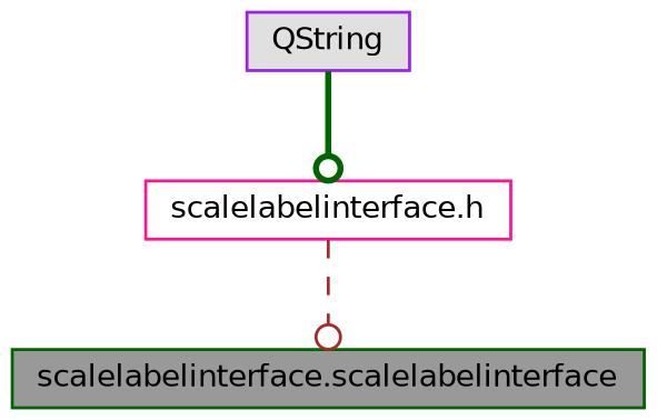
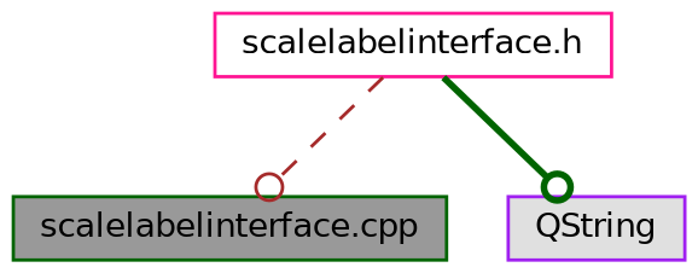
  digraph {
    node [fontname=Helvetica fontsize=10 shape=box style=filled]
    edge [arrowhead=odot fontname=Helvetica fontsize=10 labelfontname=Helvetica labelfontsize=10]
-   n1 [color=darkgreen fillcolor=grey60 fontcolor=black height=0.2 label="scalelabelinterface.scalelabelinterface" width=0.4]
+   n1 [color=darkgreen fillcolor=grey60 fontcolor=black height=0.2 label="scalelabelinterface.cpp" width=0.4]
    n2 [color=deeppink fillcolor=white height=0.2 label="scalelabelinterface.h" width=0.4]
    n3 [color=purple fillcolor="#E0E0E0" height=0.2 label=QString width=0.4]
    n2 -> n1 [color=brown style=dashed]
-   n3 -> n2 [color=darkgreen style=bold]
+   n2 -> n3 [color=darkgreen style=bold]
  }
